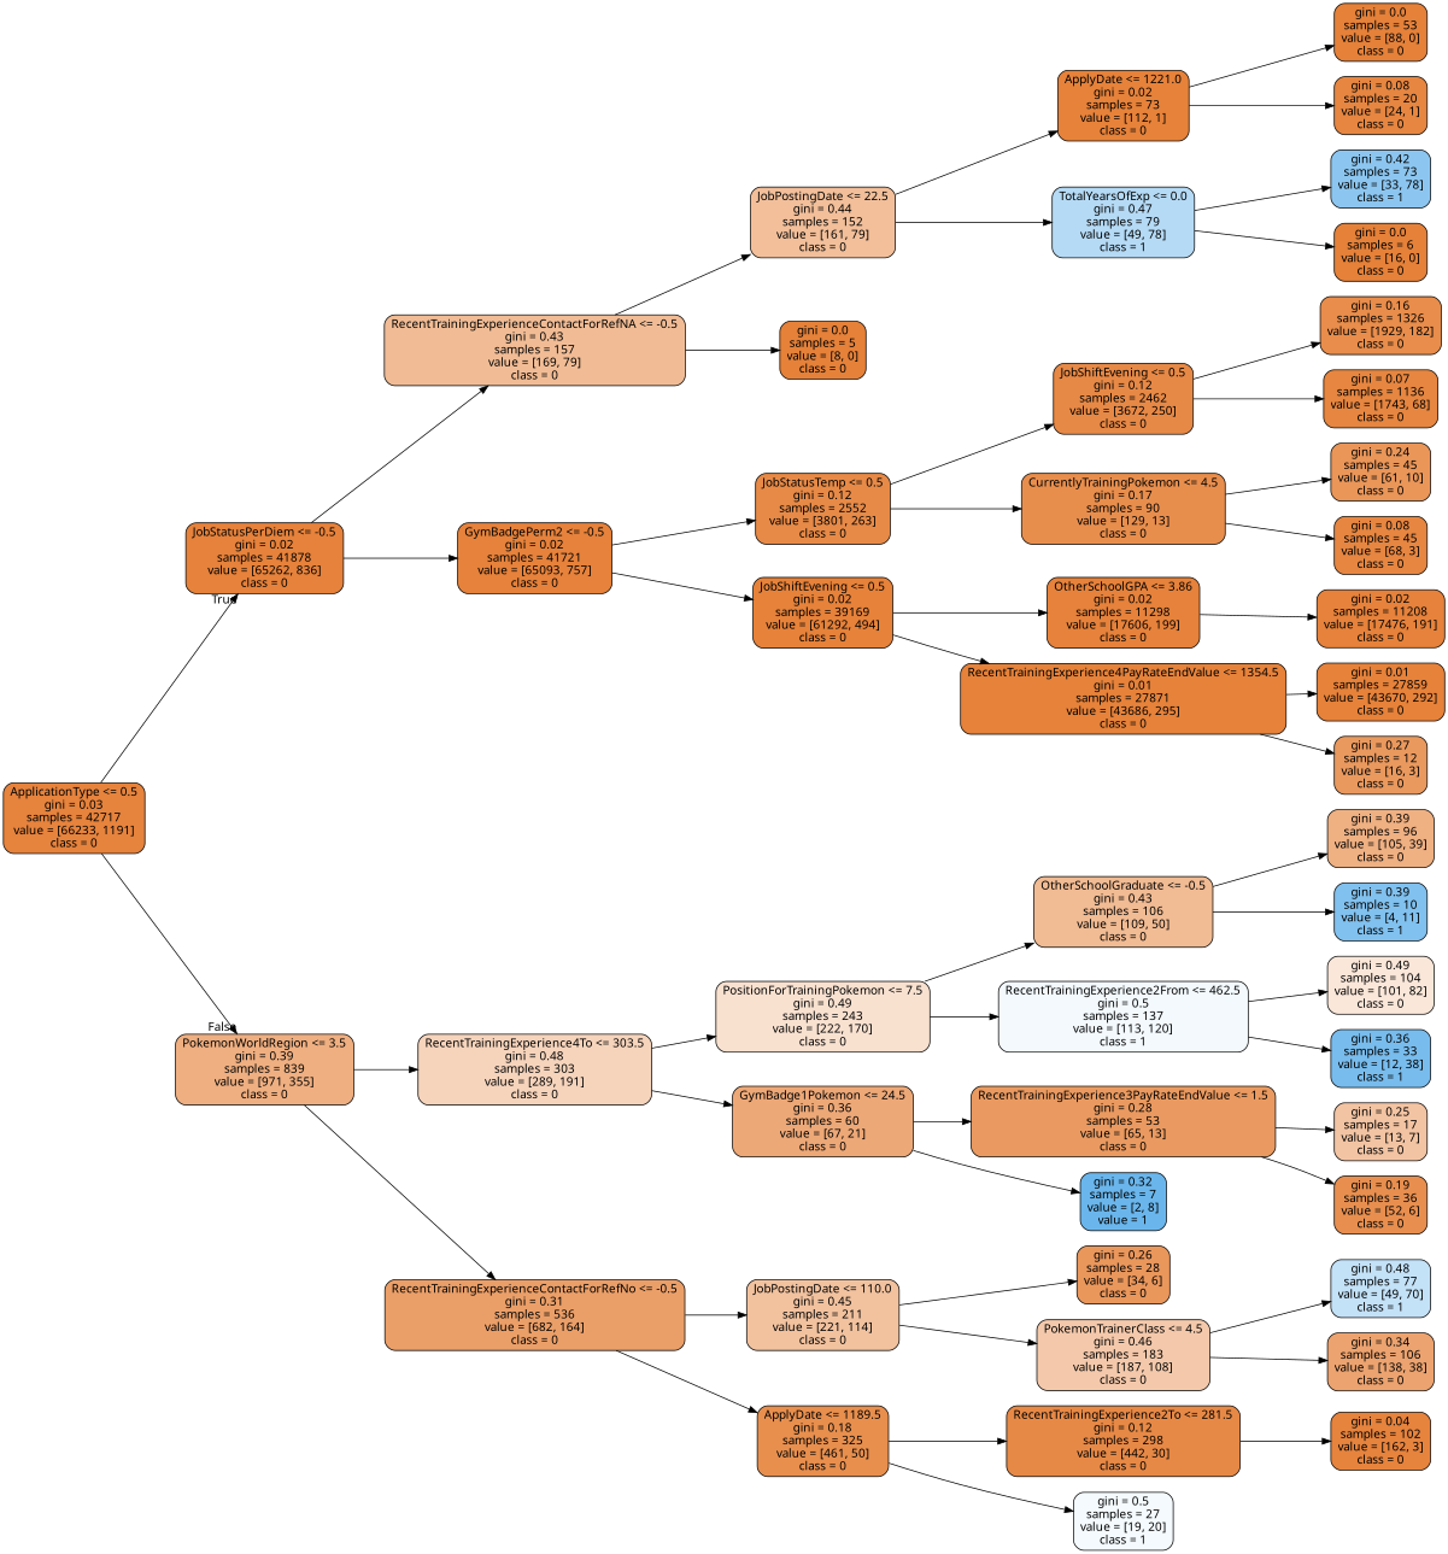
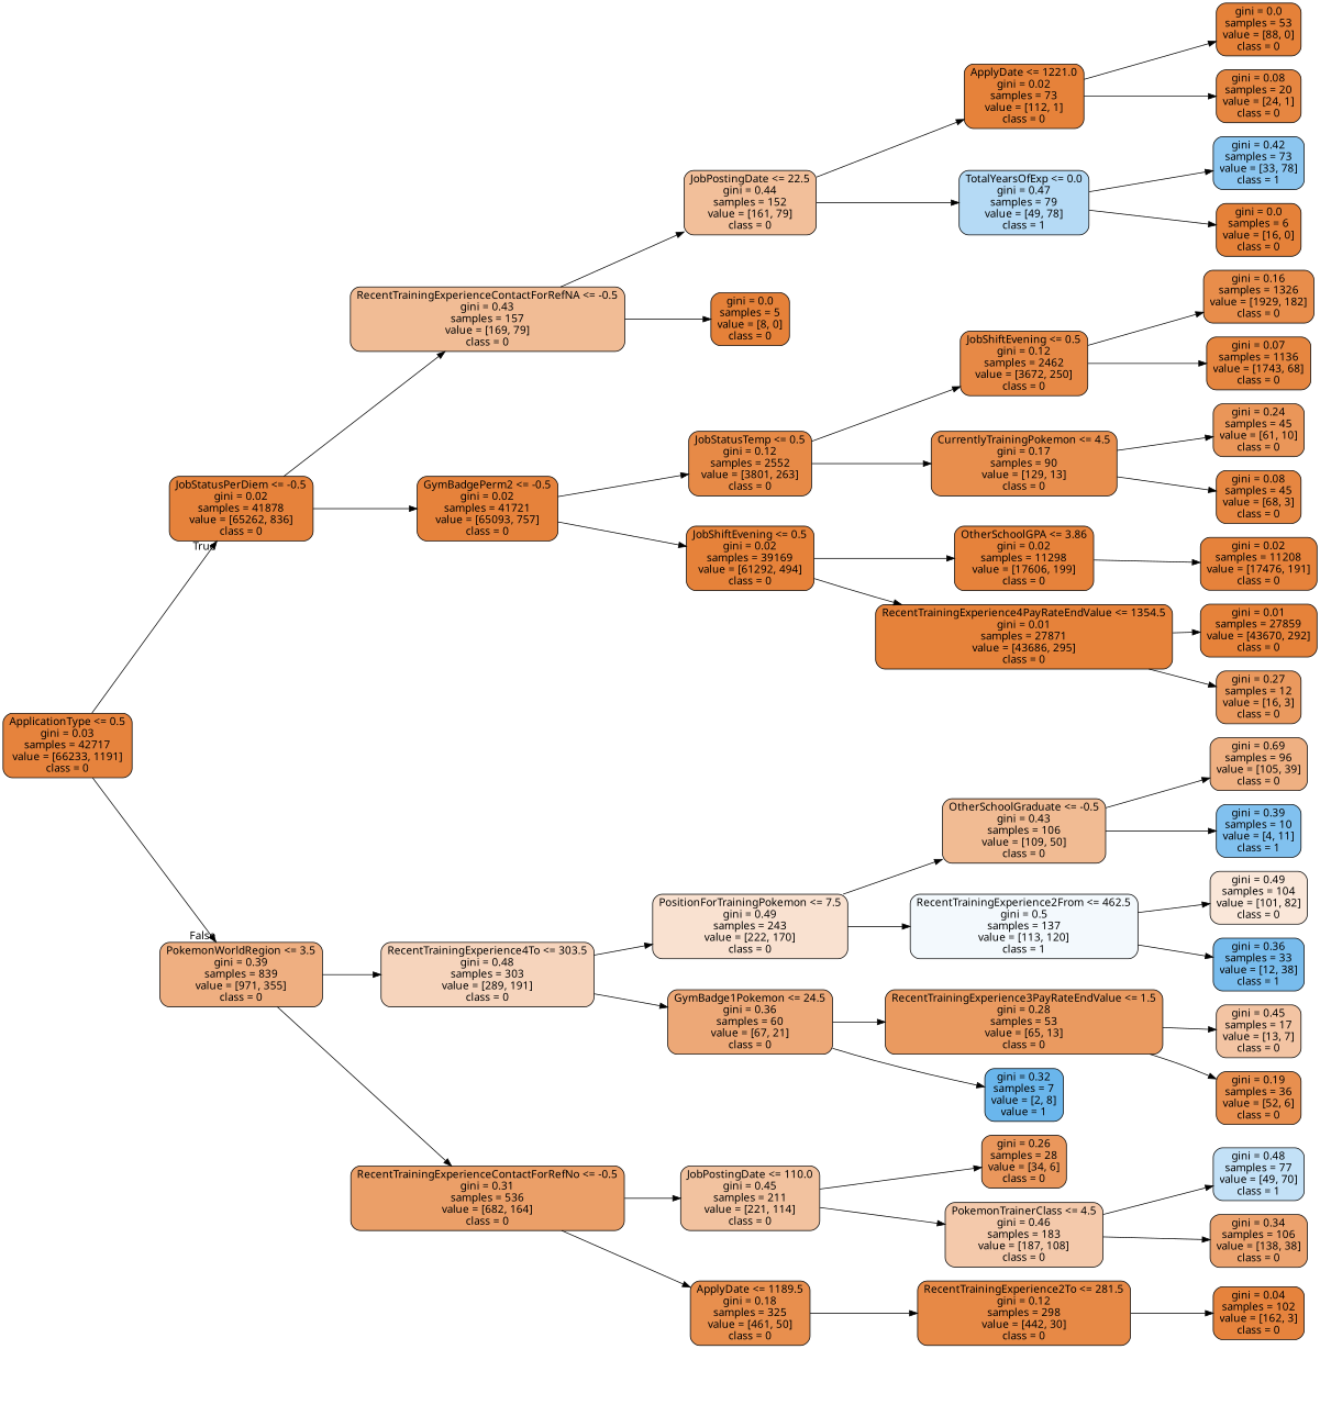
  digraph {
    fontname="Noto Sans"
    rankdir=LR
    node [color=black fillcolor="#e58139fc" fontname="Noto Sans" shape=box style="filled, rounded"]
    edge [fontname="Noto Sans"]
    n1 [fillcolor="#e58139fa" label="ApplicationType <= 0.5\ngini = 0.03\nsamples = 42717\nvalue = [66233, 1191]\nclass = 0"]
    n2 [label="JobStatusPerDiem <= -0.5\ngini = 0.02\nsamples = 41878\nvalue = [65262, 836]\nclass = 0"]
    n3 [fillcolor="#e58139a2" label="PokemonWorldRegion <= 3.5\ngini = 0.39\nsamples = 839\nvalue = [971, 355]\nclass = 0"]
    n4 [fillcolor="#e5813988" label="RecentTrainingExperienceContactForRefNA <= -0.5\ngini = 0.43\nsamples = 157\nvalue = [169, 79]\nclass = 0"]
    n5 [label="GymBadgePerm2 <= -0.5\ngini = 0.02\nsamples = 41721\nvalue = [65093, 757]\nclass = 0"]
    n6 [fillcolor="#e5813956" label="RecentTrainingExperience4To <= 303.5\ngini = 0.48\nsamples = 303\nvalue = [289, 191]\nclass = 0"]
    n7 [fillcolor="#e58139c2" label="RecentTrainingExperienceContactForRefNo <= -0.5\ngini = 0.31\nsamples = 536\nvalue = [682, 164]\nclass = 0"]
    n8 [fillcolor="#e5813982" label="JobPostingDate <= 22.5\ngini = 0.44\nsamples = 152\nvalue = [161, 79]\nclass = 0"]
    n9 [fillcolor="#e58139ff" label="gini = 0.0\nsamples = 5\nvalue = [8, 0]\nclass = 0"]
    n10 [fillcolor="#e58139ed" label="JobStatusTemp <= 0.5\ngini = 0.12\nsamples = 2552\nvalue = [3801, 263]\nclass = 0"]
    n11 [fillcolor="#e58139fd" label="JobShiftEvening <= 0.5\ngini = 0.02\nsamples = 39169\nvalue = [61292, 494]\nclass = 0"]
    n12 [fillcolor="#e58139fd" label="ApplyDate <= 1221.0\ngini = 0.02\nsamples = 73\nvalue = [112, 1]\nclass = 0"]
    n13 [fillcolor="#399de55f" label="TotalYearsOfExp <= 0.0\ngini = 0.47\nsamples = 79\nvalue = [49, 78]\nclass = 1"]
    n14 [fillcolor="#e58139ff" label="gini = 0.0\nsamples = 53\nvalue = [88, 0]\nclass = 0"]
    n15 [fillcolor="#e58139f4" label="gini = 0.08\nsamples = 20\nvalue = [24, 1]\nclass = 0"]
    n16 [fillcolor="#399de593" label="gini = 0.42\nsamples = 73\nvalue = [33, 78]\nclass = 1"]
    n17 [fillcolor="#e58139ff" label="gini = 0.0\nsamples = 6\nvalue = [16, 0]\nclass = 0"]
    n18 [fillcolor="#e58139ee" label="JobShiftEvening <= 0.5\ngini = 0.12\nsamples = 2462\nvalue = [3672, 250]\nclass = 0"]
    n19 [fillcolor="#e58139e5" label="CurrentlyTrainingPokemon <= 4.5\ngini = 0.17\nsamples = 90\nvalue = [129, 13]\nclass = 0"]
    n20 [label="OtherSchoolGPA <= 3.86\ngini = 0.02\nsamples = 11298\nvalue = [17606, 199]\nclass = 0"]
    n21 [fillcolor="#e58139fd" label="RecentTrainingExperience4PayRateEndValue <= 1354.5\ngini = 0.01\nsamples = 27871\nvalue = [43686, 295]\nclass = 0"]
    n22 [fillcolor="#e58139e7" label="gini = 0.16\nsamples = 1326\nvalue = [1929, 182]\nclass = 0"]
    n23 [fillcolor="#e58139f5" label="gini = 0.07\nsamples = 1136\nvalue = [1743, 68]\nclass = 0"]
    n24 [fillcolor="#e58139d5" label="gini = 0.24\nsamples = 45\nvalue = [61, 10]\nclass = 0"]
    n25 [fillcolor="#e58139f4" label="gini = 0.08\nsamples = 45\nvalue = [68, 3]\nclass = 0"]
    n26 [label="gini = 0.02\nsamples = 11208\nvalue = [17476, 191]\nclass = 0"]
    n27 [fillcolor="#e58139fd" label="gini = 0.01\nsamples = 27859\nvalue = [43670, 292]\nclass = 0"]
    n28 [fillcolor="#e58139cf" label="gini = 0.27\nsamples = 12\nvalue = [16, 3]\nclass = 0"]
    n29 [fillcolor="#e581393c" label="PositionForTrainingPokemon <= 7.5\ngini = 0.49\nsamples = 243\nvalue = [222, 170]\nclass = 0"]
    n30 [fillcolor="#e58139af" label="GymBadge1Pokemon <= 24.5\ngini = 0.36\nsamples = 60\nvalue = [67, 21]\nclass = 0"]
    n31 [fillcolor="#e581397b" label="JobPostingDate <= 110.0\ngini = 0.45\nsamples = 211\nvalue = [221, 114]\nclass = 0"]
    n32 [fillcolor="#e58139e3" label="ApplyDate <= 1189.5\ngini = 0.18\nsamples = 325\nvalue = [461, 50]\nclass = 0"]
    n33 [fillcolor="#e581398a" label="OtherSchoolGraduate <= -0.5\ngini = 0.43\nsamples = 106\nvalue = [109, 50]\nclass = 0"]
    n34 [fillcolor="#399de50f" label="RecentTrainingExperience2From <= 462.5\ngini = 0.5\nsamples = 137\nvalue = [113, 120]\nclass = 1"]
    n35 [fillcolor="#e58139cc" label="RecentTrainingExperience3PayRateEndValue <= 1.5\ngini = 0.28\nsamples = 53\nvalue = [65, 13]\nclass = 0"]
    n36 [fillcolor="#399de5bf" label="gini = 0.32\nsamples = 7\nvalue = [2, 8]\nvalue = 1"]
-   n37 [fillcolor="#e58139a0" label="gini = 0.39\nsamples = 96\nvalue = [105, 39]\nclass = 0"]
+   n37 [fillcolor="#e58139a0" label="gini = 0.69\nsamples = 96\nvalue = [105, 39]\nclass = 0"]
    n38 [fillcolor="#399de5a2" label="gini = 0.39\nsamples = 10\nvalue = [4, 11]\nclass = 1"]
    n39 [fillcolor="#e5813930" label="gini = 0.49\nsamples = 104\nvalue = [101, 82]\nclass = 0"]
    n40 [fillcolor="#399de5ae" label="gini = 0.36\nsamples = 33\nvalue = [12, 38]\nclass = 1"]
-   n41 [fillcolor="#e5813976" label="gini = 0.25\nsamples = 17\nvalue = [13, 7]\nclass = 0"]
+   n41 [fillcolor="#e5813976" label="gini = 0.45\nsamples = 17\nvalue = [13, 7]\nclass = 0"]
    n42 [fillcolor="#e58139e2" label="gini = 0.19\nsamples = 36\nvalue = [52, 6]\nclass = 0"]
    n43 [fillcolor="#e58139d2" label="gini = 0.26\nsamples = 28\nvalue = [34, 6]\nclass = 0"]
    n44 [fillcolor="#e581396c" label="PokemonTrainerClass <= 4.5\ngini = 0.46\nsamples = 183\nvalue = [187, 108]\nclass = 0"]
    n45 [fillcolor="#e58139ee" label="RecentTrainingExperience2To <= 281.5\ngini = 0.12\nsamples = 298\nvalue = [442, 30]\nclass = 0"]
-   n46 [fillcolor="#399de50d" label="gini = 0.5\nsamples = 27\nvalue = [19, 20]\nclass = 1"]
    n47 [fillcolor="#399de54d" label="gini = 0.48\nsamples = 77\nvalue = [49, 70]\nclass = 1"]
    n48 [fillcolor="#e58139b9" label="gini = 0.34\nsamples = 106\nvalue = [138, 38]\nclass = 0"]
    n49 [fillcolor="#e58139fa" label="gini = 0.04\nsamples = 102\nvalue = [162, 3]\nclass = 0"]
    n1 -> n2 [headlabel=True labelangle=45 labeldistance=2.5]
    n1 -> n3 [headlabel=False labelangle=-45 labeldistance=2.5]
    n2 -> n4
    n2 -> n5
    n3 -> n6
    n3 -> n7
    n4 -> n8
    n4 -> n9
    n5 -> n10
    n5 -> n11
    n6 -> n29
    n6 -> n30
    n7 -> n31
    n7 -> n32
    n8 -> n12
    n8 -> n13
    n10 -> n18
    n10 -> n19
    n11 -> n20
    n11 -> n21
    n12 -> n14
    n12 -> n15
    n13 -> n16
    n13 -> n17
    n18 -> n22
    n18 -> n23
    n19 -> n24
    n19 -> n25
    n20 -> n26
    n21 -> n27
    n21 -> n28
    n29 -> n33
    n29 -> n34
    n30 -> n35
    n30 -> n36
    n31 -> n43
    n31 -> n44
    n32 -> n45
-   n32 -> n46
    n33 -> n37
    n33 -> n38
    n34 -> n39
    n34 -> n40
    n35 -> n41
    n35 -> n42
    n44 -> n47
    n44 -> n48
    n45 -> n49
  }
